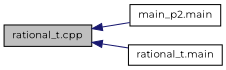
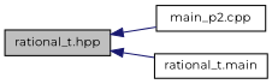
  digraph {
    fontname=Montserrat
    rankdir=LR
    node [color=black fillcolor=white fontname=Montserrat fontsize=10 shape=record style=filled]
    edge [color=midnightblue dir=back fontname=Montserrat fontsize=10 labelfontname=Helvetica labelfontsize=10 style=solid]
-   n1 [fillcolor=grey75 fontcolor=black height=0.2 label="rational_t.cpp" width=0.4]
-   n2 [height=0.2 label="main_p2.main" width=0.4]
+   n1 [fillcolor=grey75 fontcolor=black height=0.2 label="rational_t.hpp" width=0.4]
+   n2 [height=0.2 label="main_p2.cpp" width=0.4]
    n3 [height=0.2 label="rational_t.main" width=0.4]
    n1 -> n2
    n1 -> n3
  }
